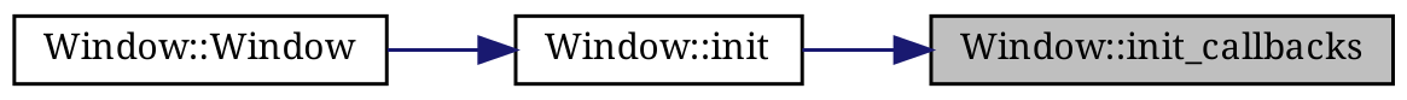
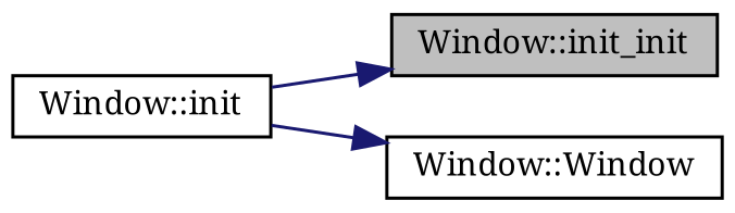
  digraph {
    fontname="Noto Serif"
    rankdir=RL
    node [color=black fontname="Noto Serif" fontsize=10 shape=record]
    edge [color=midnightblue dir=back fontname="Noto Serif" fontsize=10 labelfontname=Helvetica labelfontsize=10 style=solid]
-   n1 [fillcolor=grey75 fontcolor=black height=0.2 label="Window::init_callbacks" style=filled width=0.4]
+   n1 [fillcolor=grey75 fontcolor=black height=0.2 label="Window::init_init" style=filled width=0.4]
    n2 [height=0.2 label="Window::init" width=0.4]
    n3 [height=0.2 label="Window::Window" width=0.4]
    n1 -> n2
-   n2 -> n3
+   n3 -> n2
  }
